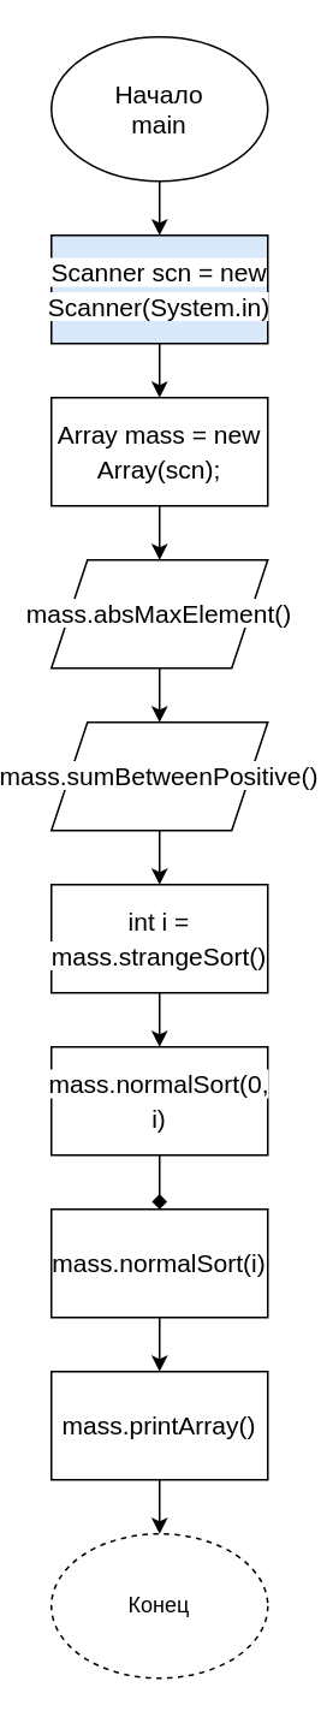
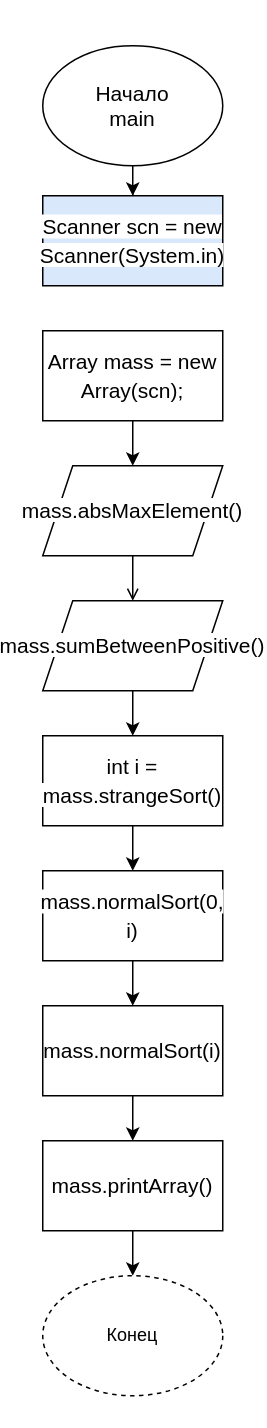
  <mxCell id="0" />
  <mxCell id="1" parent="0" />
  <mxCell id="2" style="edgeStyle=orthogonalEdgeStyle;rounded=0;orthogonalLoop=1;jettySize=auto;html=1;entryX=0.5;entryY=0;entryDx=0;entryDy=0;" edge="1" parent="1" source="3" target="5"><mxGeometry relative="1" as="geometry" /></mxCell>
- <mxCell id="3" value="&lt;font style=&quot;font-size: 14px;&quot;&gt;Начало&lt;br&gt;main&lt;/font&gt;" style="ellipse;whiteSpace=wrap;html=1;" vertex="1" parent="1"><mxGeometry x="20" y="20" width="120" height="80" as="geometry" /></mxCell>
- <mxCell id="4" style="edgeStyle=orthogonalEdgeStyle;rounded=0;orthogonalLoop=1;jettySize=auto;html=1;entryX=0.5;entryY=0;entryDx=0;entryDy=0;" edge="1" parent="1" source="5" target="7"><mxGeometry relative="1" as="geometry" /></mxCell>
+ <mxCell id="3" value="&lt;font style=&quot;font-size: 14px;&quot;&gt;Начало&lt;br&gt;main&lt;/font&gt;" style="ellipse;whiteSpace=wrap;html=1;" vertex="1" parent="1"><mxGeometry x="20" y="30" width="120" height="80" as="geometry" /></mxCell>
  <mxCell id="5" value="&lt;div style=&quot;font-size: 14px; line-height: 19px;&quot;&gt;&lt;font style=&quot;background-color: rgb(255, 255, 255);&quot; color=&quot;#000000&quot;&gt;Scanner scn = new Scanner(System.in)&lt;/font&gt;&lt;/div&gt;" style="rounded=0;whiteSpace=wrap;html=1;fillColor=#dae8fc;" vertex="1" parent="1"><mxGeometry x="20" y="130" width="120" height="60" as="geometry" /></mxCell>
  <mxCell id="6" style="edgeStyle=orthogonalEdgeStyle;rounded=0;orthogonalLoop=1;jettySize=auto;html=1;entryX=0.5;entryY=0;entryDx=0;entryDy=0;" edge="1" parent="1" source="7" target="9"><mxGeometry relative="1" as="geometry" /></mxCell>
  <mxCell id="7" value="&lt;div style=&quot;font-size: 14px; line-height: 19px;&quot;&gt;&lt;span style=&quot;background-color: rgb(255, 255, 255);&quot;&gt;Array mass = new Array(scn);&lt;/span&gt;&lt;/div&gt;" style="rounded=0;whiteSpace=wrap;html=1;" vertex="1" parent="1"><mxGeometry x="20" y="220" width="120" height="60" as="geometry" /></mxCell>
- <mxCell id="8" style="edgeStyle=orthogonalEdgeStyle;rounded=0;orthogonalLoop=1;jettySize=auto;html=1;entryX=0.5;entryY=0;entryDx=0;entryDy=0;" edge="1" parent="1" source="9" target="11"><mxGeometry relative="1" as="geometry" /></mxCell>
+ <mxCell id="8" style="edgeStyle=orthogonalEdgeStyle;rounded=0;orthogonalLoop=1;jettySize=auto;html=1;entryX=0.5;entryY=0;entryDx=0;entryDy=0;endArrow=open;" edge="1" parent="1" source="9" target="11"><mxGeometry relative="1" as="geometry" /></mxCell>
  <mxCell id="9" value="&lt;div style=&quot;font-size: 14px; line-height: 19px;&quot;&gt;&lt;span style=&quot;background-color: rgb(255, 255, 255);&quot;&gt;mass.absMaxElement()&lt;/span&gt;&lt;/div&gt;" style="shape=parallelogram;perimeter=parallelogramPerimeter;whiteSpace=wrap;html=1;fixedSize=1;" vertex="1" parent="1"><mxGeometry x="20" y="310" width="120" height="60" as="geometry" /></mxCell>
  <mxCell id="10" style="edgeStyle=orthogonalEdgeStyle;rounded=0;orthogonalLoop=1;jettySize=auto;html=1;entryX=0.5;entryY=0;entryDx=0;entryDy=0;" edge="1" parent="1" source="11" target="13"><mxGeometry relative="1" as="geometry" /></mxCell>
  <mxCell id="11" value="&lt;div style=&quot;font-size: 14px; line-height: 19px;&quot;&gt;&lt;span style=&quot;background-color: rgb(255, 255, 255);&quot;&gt;mass.sumBetweenPositive()&lt;/span&gt;&lt;/div&gt;" style="shape=parallelogram;perimeter=parallelogramPerimeter;whiteSpace=wrap;html=1;fixedSize=1;" vertex="1" parent="1"><mxGeometry x="20" y="400" width="120" height="60" as="geometry" /></mxCell>
  <mxCell id="12" style="edgeStyle=orthogonalEdgeStyle;rounded=0;orthogonalLoop=1;jettySize=auto;html=1;entryX=0.5;entryY=0;entryDx=0;entryDy=0;" edge="1" parent="1" source="13" target="15"><mxGeometry relative="1" as="geometry" /></mxCell>
  <mxCell id="13" value="&lt;div style=&quot;font-size: 14px; line-height: 19px;&quot;&gt;&lt;span style=&quot;background-color: rgb(255, 255, 255);&quot;&gt;int i = mass.strangeSort()&lt;/span&gt;&lt;/div&gt;" style="rounded=0;whiteSpace=wrap;html=1;" vertex="1" parent="1"><mxGeometry x="20" y="490" width="120" height="60" as="geometry" /></mxCell>
- <mxCell id="14" style="edgeStyle=orthogonalEdgeStyle;rounded=0;orthogonalLoop=1;jettySize=auto;html=1;entryX=0.5;entryY=0;entryDx=0;entryDy=0;endArrow=diamond;" edge="1" parent="1" source="15" target="17"><mxGeometry relative="1" as="geometry" /></mxCell>
+ <mxCell id="14" style="edgeStyle=orthogonalEdgeStyle;rounded=0;orthogonalLoop=1;jettySize=auto;html=1;entryX=0.5;entryY=0;entryDx=0;entryDy=0;" edge="1" parent="1" source="15" target="17"><mxGeometry relative="1" as="geometry" /></mxCell>
  <mxCell id="15" value="&lt;div style=&quot;font-size: 14px; line-height: 19px;&quot;&gt;&lt;span style=&quot;background-color: rgb(255, 255, 255);&quot;&gt;mass.normalSort(0, i)&lt;/span&gt;&lt;/div&gt;" style="rounded=0;whiteSpace=wrap;html=1;" vertex="1" parent="1"><mxGeometry x="20" y="580" width="120" height="60" as="geometry" /></mxCell>
  <mxCell id="16" style="edgeStyle=orthogonalEdgeStyle;rounded=0;orthogonalLoop=1;jettySize=auto;html=1;entryX=0.5;entryY=0;entryDx=0;entryDy=0;" edge="1" parent="1" source="17" target="19"><mxGeometry relative="1" as="geometry" /></mxCell>
  <mxCell id="17" value="&lt;font style=&quot;font-size: 14px;&quot;&gt;mass.normalSort(i)&lt;/font&gt;" style="rounded=0;whiteSpace=wrap;html=1;" vertex="1" parent="1"><mxGeometry x="20" y="670" width="120" height="60" as="geometry" /></mxCell>
  <mxCell id="18" style="edgeStyle=orthogonalEdgeStyle;rounded=0;orthogonalLoop=1;jettySize=auto;html=1;entryX=0.5;entryY=0;entryDx=0;entryDy=0;" edge="1" parent="1" source="19" target="20"><mxGeometry relative="1" as="geometry" /></mxCell>
  <mxCell id="19" value="&lt;div style=&quot;font-size: 14px; line-height: 19px;&quot;&gt;&lt;span style=&quot;background-color: rgb(255, 255, 255);&quot;&gt;mass.printArray()&lt;/span&gt;&lt;/div&gt;" style="rounded=0;whiteSpace=wrap;html=1;" vertex="1" parent="1"><mxGeometry x="20" y="760" width="120" height="60" as="geometry" /></mxCell>
  <mxCell id="20" value="Конец" style="ellipse;whiteSpace=wrap;html=1;dashed=1;" vertex="1" parent="1"><mxGeometry x="20" y="850" width="120" height="80" as="geometry" /></mxCell>
